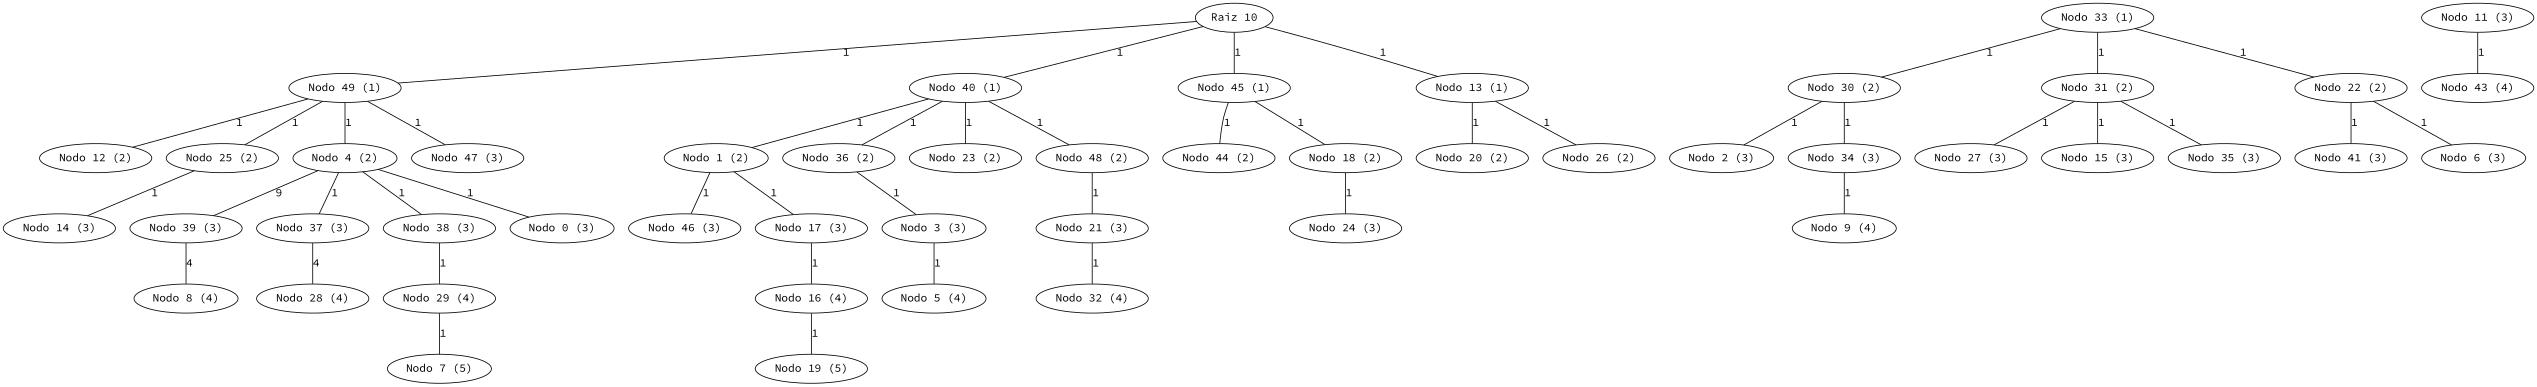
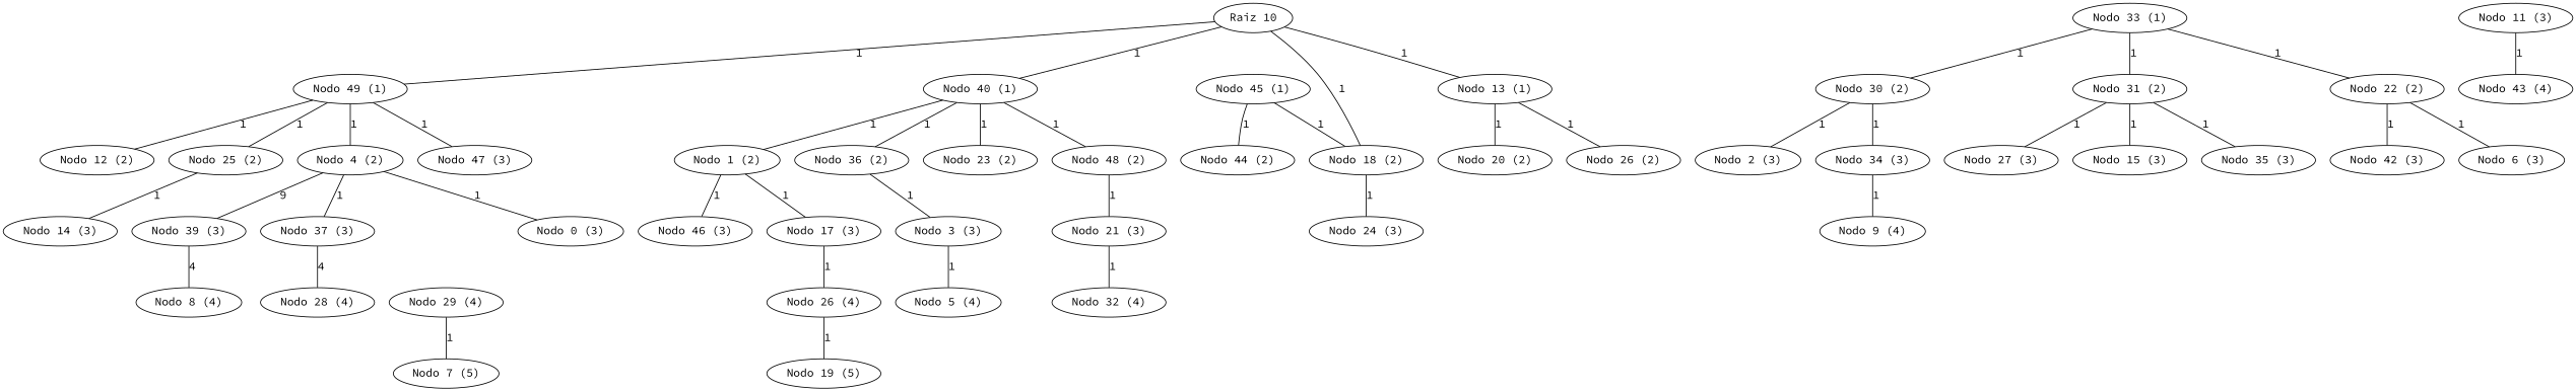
  graph {
    fontname="Source Code Pro"
    node [fontname="Source Code Pro"]
    edge [fontname="Source Code Pro"]
    n1 [label="Raiz 10"]
    n2 [label="Nodo 49 (1)"]
    n3 [label="Nodo 40 (1)"]
    n4 [label="Nodo 45 (1)"]
    n5 [label="Nodo 13 (1)"]
    n6 [label="Nodo 33 (1)"]
    n7 [label="Nodo 30 (2)"]
    n8 [label="Nodo 31 (2)"]
    n9 [label="Nodo 22 (2)"]
    n10 [label="Nodo 12 (2)"]
    n11 [label="Nodo 25 (2)"]
    n12 [label="Nodo 4 (2)"]
    n13 [label="Nodo 47 (3)"]
    n14 [label="Nodo 1 (2)"]
    n15 [label="Nodo 36 (2)"]
    n16 [label="Nodo 23 (2)"]
    n17 [label="Nodo 48 (2)"]
    n18 [label="Nodo 44 (2)"]
    n19 [label="Nodo 18 (2)"]
    n20 [label="Nodo 20 (2)"]
    n21 [label="Nodo 26 (2)"]
    n22 [label="Nodo 2 (3)"]
    n23 [label="Nodo 34 (3)"]
    n24 [label="Nodo 27 (3)"]
    n25 [label="Nodo 15 (3)"]
    n26 [label="Nodo 35 (3)"]
-   n27 [label="Nodo 41 (3)"]
+   n27 [label="Nodo 42 (3)"]
    n28 [label="Nodo 6 (3)"]
    n29 [label="Nodo 14 (3)"]
    n30 [label="Nodo 39 (3)"]
    n31 [label="Nodo 37 (3)"]
-   n32 [label="Nodo 38 (3)"]
    n33 [label="Nodo 0 (3)"]
    n34 [label="Nodo 46 (3)"]
    n35 [label="Nodo 17 (3)"]
    n36 [label="Nodo 3 (3)"]
    n37 [label="Nodo 21 (3)"]
    n38 [label="Nodo 24 (3)"]
    n39 [label="Nodo 9 (4)"]
    n40 [label="Nodo 8 (4)"]
    n41 [label="Nodo 28 (4)"]
    n42 [label="Nodo 29 (4)"]
-   n43 [label="Nodo 16 (4)"]
+   n43 [label="Nodo 26 (4)"]
    n44 [label="Nodo 11 (3)"]
    n45 [label="Nodo 43 (4)"]
    n46 [label="Nodo 5 (4)"]
    n47 [label="Nodo 32 (4)"]
    n48 [label="Nodo 7 (5)"]
    n49 [label="Nodo 19 (5)"]
    n1 -- n2 [label=1]
    n1 -- n3 [label=1]
-   n1 -- n4 [label=1]
+   n1 -- n19 [label=1]
    n1 -- n5 [label=1]
    n2 -- n10 [label=1]
    n2 -- n11 [label=1]
    n2 -- n12 [label=1]
    n2 -- n13 [label=1]
    n3 -- n14 [label=1]
    n3 -- n15 [label=1]
    n3 -- n16 [label=1]
    n3 -- n17 [label=1]
    n4 -- n18 [label=1]
    n4 -- n19 [label=1]
    n5 -- n20 [label=1]
    n5 -- n21 [label=1]
    n6 -- n7 [label=1]
    n6 -- n8 [label=1]
    n6 -- n9 [label=1]
    n7 -- n22 [label=1]
    n7 -- n23 [label=1]
    n8 -- n24 [label=1]
    n8 -- n25 [label=1]
    n8 -- n26 [label=1]
    n9 -- n27 [label=1]
    n9 -- n28 [label=1]
    n11 -- n29 [label=1]
    n12 -- n30 [label=9]
    n12 -- n31 [label=1]
-   n12 -- n32 [label=1]
    n12 -- n33 [label=1]
    n14 -- n34 [label=1]
    n14 -- n35 [label=1]
    n15 -- n36 [label=1]
    n17 -- n37 [label=1]
    n19 -- n38 [label=1]
    n23 -- n39 [label=1]
    n30 -- n40 [label=4]
    n31 -- n41 [label=4]
-   n32 -- n42 [label=1]
    n35 -- n43 [label=1]
    n36 -- n46 [label=1]
    n37 -- n47 [label=1]
    n42 -- n48 [label=1]
    n43 -- n49 [label=1]
    n44 -- n45 [label=1]
  }
